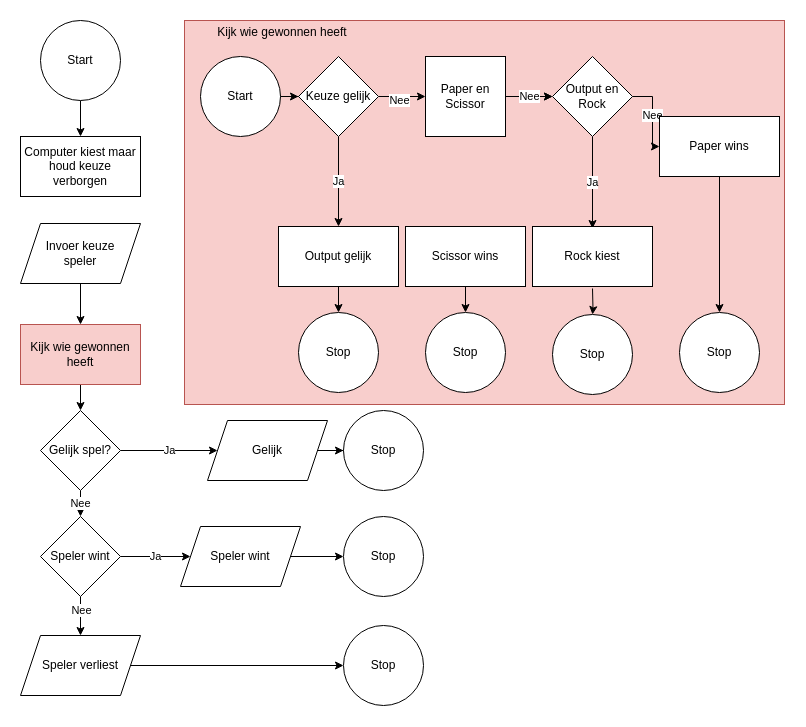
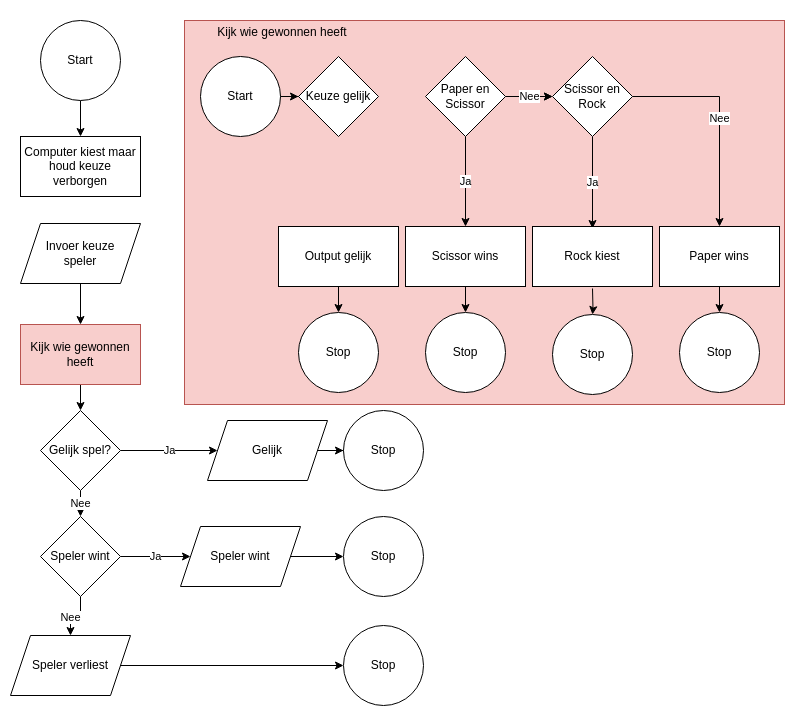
  <mxCell id="0" />
  <mxCell id="1" parent="0" />
  <mxCell id="2" value="" style="edgeStyle=orthogonalEdgeStyle;rounded=0;orthogonalLoop=1;jettySize=auto;html=1;" edge="1" parent="1" source="3" target="4"><mxGeometry relative="1" as="geometry" /></mxCell>
  <mxCell id="3" value="Start" style="ellipse;whiteSpace=wrap;html=1;aspect=fixed;" vertex="1" parent="1"><mxGeometry x="40" y="20" width="80" height="80" as="geometry" /></mxCell>
  <mxCell id="4" value="Computer kiest maar houd keuze verborgen" style="whiteSpace=wrap;html=1;" vertex="1" parent="1"><mxGeometry x="20" y="136" width="120" height="60" as="geometry" /></mxCell>
  <mxCell id="5" value="" style="edgeStyle=orthogonalEdgeStyle;rounded=0;orthogonalLoop=1;jettySize=auto;html=1;" edge="1" parent="1" source="6" target="8"><mxGeometry relative="1" as="geometry" /></mxCell>
  <mxCell id="6" value="Invoer keuze&lt;br&gt;speler" style="shape=parallelogram;perimeter=parallelogramPerimeter;whiteSpace=wrap;html=1;fixedSize=1;" vertex="1" parent="1"><mxGeometry x="20" y="223" width="120" height="60" as="geometry" /></mxCell>
  <mxCell id="7" value="" style="edgeStyle=orthogonalEdgeStyle;rounded=0;orthogonalLoop=1;jettySize=auto;html=1;" edge="1" parent="1" source="8" target="13"><mxGeometry relative="1" as="geometry" /></mxCell>
  <mxCell id="8" value="Kijk wie gewonnen heeft" style="whiteSpace=wrap;html=1;fillColor=#f8cecc;strokeColor=#b85450;" vertex="1" parent="1"><mxGeometry x="20" y="324" width="120" height="60" as="geometry" /></mxCell>
  <mxCell id="9" value="" style="rounded=0;whiteSpace=wrap;html=1;fillColor=#f8cecc;strokeColor=#b85450;" vertex="1" parent="1"><mxGeometry x="184" y="20" width="600" height="384" as="geometry" /></mxCell>
  <mxCell id="10" value="Kijk wie gewonnen heeft" style="text;html=1;strokeColor=none;fillColor=none;align=center;verticalAlign=middle;whiteSpace=wrap;rounded=0;" vertex="1" parent="1"><mxGeometry x="208" y="22" width="148" height="20" as="geometry" /></mxCell>
  <mxCell id="11" value="Ja" style="edgeStyle=orthogonalEdgeStyle;rounded=0;orthogonalLoop=1;jettySize=auto;html=1;" edge="1" parent="1" source="13" target="19"><mxGeometry relative="1" as="geometry" /></mxCell>
  <mxCell id="12" value="Nee" style="edgeStyle=orthogonalEdgeStyle;rounded=0;orthogonalLoop=1;jettySize=auto;html=1;" edge="1" parent="1" source="13" target="17"><mxGeometry relative="1" as="geometry" /></mxCell>
  <mxCell id="13" value="Gelijk spel?" style="rhombus;whiteSpace=wrap;html=1;" vertex="1" parent="1"><mxGeometry x="40" y="410" width="80" height="80" as="geometry" /></mxCell>
  <mxCell id="14" value="Ja" style="edgeStyle=orthogonalEdgeStyle;rounded=0;orthogonalLoop=1;jettySize=auto;html=1;" edge="1" parent="1" source="17" target="22"><mxGeometry relative="1" as="geometry" /></mxCell>
  <mxCell id="15" value="" style="edgeStyle=orthogonalEdgeStyle;rounded=0;orthogonalLoop=1;jettySize=auto;html=1;" edge="1" parent="1" source="17" target="25"><mxGeometry relative="1" as="geometry" /></mxCell>
  <mxCell id="16" value="Nee" style="edgeLabel;html=1;align=center;verticalAlign=middle;resizable=0;points=[];" vertex="1" connectable="0" parent="15"><mxGeometry x="0.024" y="6" relative="1" as="geometry"><mxPoint x="-6" y="-6" as="offset" /></mxGeometry></mxCell>
  <mxCell id="17" value="Speler wint" style="rhombus;whiteSpace=wrap;html=1;" vertex="1" parent="1"><mxGeometry x="40" y="516" width="80" height="80" as="geometry" /></mxCell>
  <mxCell id="18" value="" style="edgeStyle=orthogonalEdgeStyle;rounded=0;orthogonalLoop=1;jettySize=auto;html=1;" edge="1" parent="1" source="19" target="20"><mxGeometry relative="1" as="geometry" /></mxCell>
  <mxCell id="19" value="Gelijk" style="shape=parallelogram;perimeter=parallelogramPerimeter;whiteSpace=wrap;html=1;fixedSize=1;" vertex="1" parent="1"><mxGeometry x="207" y="420" width="120" height="60" as="geometry" /></mxCell>
  <mxCell id="20" value="Stop" style="ellipse;whiteSpace=wrap;html=1;aspect=fixed;" vertex="1" parent="1"><mxGeometry x="343" y="410" width="80" height="80" as="geometry" /></mxCell>
  <mxCell id="21" value="" style="edgeStyle=orthogonalEdgeStyle;rounded=0;orthogonalLoop=1;jettySize=auto;html=1;" edge="1" parent="1" source="22" target="23"><mxGeometry relative="1" as="geometry" /></mxCell>
  <mxCell id="22" value="Speler wint" style="shape=parallelogram;perimeter=parallelogramPerimeter;whiteSpace=wrap;html=1;fixedSize=1;" vertex="1" parent="1"><mxGeometry x="180" y="526" width="120" height="60" as="geometry" /></mxCell>
  <mxCell id="23" value="Stop" style="ellipse;whiteSpace=wrap;html=1;aspect=fixed;" vertex="1" parent="1"><mxGeometry x="343" y="516" width="80" height="80" as="geometry" /></mxCell>
  <mxCell id="24" style="edgeStyle=orthogonalEdgeStyle;rounded=0;orthogonalLoop=1;jettySize=auto;html=1;entryX=0;entryY=0.5;entryDx=0;entryDy=0;" edge="1" parent="1" source="25" target="26"><mxGeometry relative="1" as="geometry" /></mxCell>
- <mxCell id="25" value="Speler verliest" style="shape=parallelogram;perimeter=parallelogramPerimeter;whiteSpace=wrap;html=1;fixedSize=1;" vertex="1" parent="1"><mxGeometry x="20" y="635" width="120" height="60" as="geometry" /></mxCell>
+ <mxCell id="25" value="Speler verliest" style="shape=parallelogram;perimeter=parallelogramPerimeter;whiteSpace=wrap;html=1;fixedSize=1;" vertex="1" parent="1"><mxGeometry x="10" y="635" width="120" height="60" as="geometry" /></mxCell>
  <mxCell id="26" value="Stop" style="ellipse;whiteSpace=wrap;html=1;aspect=fixed;" vertex="1" parent="1"><mxGeometry x="343" y="625" width="80" height="80" as="geometry" /></mxCell>
  <mxCell id="27" value="" style="edgeStyle=orthogonalEdgeStyle;rounded=0;orthogonalLoop=1;jettySize=auto;html=1;" edge="1" parent="1" source="28" target="33"><mxGeometry relative="1" as="geometry" /></mxCell>
  <mxCell id="28" value="Start" style="ellipse;whiteSpace=wrap;html=1;aspect=fixed;" vertex="1" parent="1"><mxGeometry x="200" y="56" width="80" height="80" as="geometry" /></mxCell>
  <mxCell id="29" value="Stop" style="ellipse;whiteSpace=wrap;html=1;aspect=fixed;" vertex="1" parent="1"><mxGeometry x="298" y="312" width="80" height="80" as="geometry" /></mxCell>
- <mxCell id="30" value="Ja" style="edgeStyle=orthogonalEdgeStyle;rounded=0;orthogonalLoop=1;jettySize=auto;html=1;" edge="1" parent="1" source="33" target="35"><mxGeometry relative="1" as="geometry" /></mxCell>
- <mxCell id="31" value="" style="edgeStyle=orthogonalEdgeStyle;rounded=0;orthogonalLoop=1;jettySize=auto;html=1;" edge="1" parent="1" source="33" target="39"><mxGeometry relative="1" as="geometry" /></mxCell>
- <mxCell id="32" value="Nee" style="edgeLabel;html=1;align=center;verticalAlign=middle;resizable=0;points=[];" vertex="1" connectable="0" parent="31"><mxGeometry x="-0.149" y="-3" relative="1" as="geometry"><mxPoint as="offset" /></mxGeometry></mxCell>
  <mxCell id="33" value="Keuze gelijk" style="rhombus;whiteSpace=wrap;html=1;" vertex="1" parent="1"><mxGeometry x="298" y="56" width="80" height="80" as="geometry" /></mxCell>
  <mxCell id="34" value="" style="edgeStyle=orthogonalEdgeStyle;rounded=0;orthogonalLoop=1;jettySize=auto;html=1;" edge="1" parent="1" source="35" target="29"><mxGeometry relative="1" as="geometry" /></mxCell>
  <mxCell id="35" value="Output gelijk" style="whiteSpace=wrap;html=1;" vertex="1" parent="1"><mxGeometry x="278" y="226" width="120" height="60" as="geometry" /></mxCell>
+ <mxCell id="36" value="Ja" style="edgeStyle=orthogonalEdgeStyle;rounded=0;orthogonalLoop=1;jettySize=auto;html=1;" edge="1" parent="1" source="39" target="41"><mxGeometry relative="1" as="geometry" /></mxCell>
  <mxCell id="37" value="" style="edgeStyle=orthogonalEdgeStyle;rounded=0;orthogonalLoop=1;jettySize=auto;html=1;" edge="1" parent="1" source="39" target="45"><mxGeometry relative="1" as="geometry" /></mxCell>
  <mxCell id="38" value="Nee" style="edgeStyle=orthogonalEdgeStyle;rounded=0;orthogonalLoop=1;jettySize=auto;html=1;" edge="1" parent="1" source="39" target="45"><mxGeometry relative="1" as="geometry" /></mxCell>
- <mxCell id="39" value="Paper en Scissor" style="whiteSpace=wrap;html=1;rounded=0;" vertex="1" parent="1"><mxGeometry x="425" y="56" width="80" height="80" as="geometry" /></mxCell>
+ <mxCell id="39" value="Paper en Scissor" style="rhombus;whiteSpace=wrap;html=1;" vertex="1" parent="1"><mxGeometry x="425" y="56" width="80" height="80" as="geometry" /></mxCell>
  <mxCell id="40" value="" style="edgeStyle=orthogonalEdgeStyle;rounded=0;orthogonalLoop=1;jettySize=auto;html=1;" edge="1" parent="1" source="41" target="42"><mxGeometry relative="1" as="geometry" /></mxCell>
  <mxCell id="41" value="Scissor wins" style="whiteSpace=wrap;html=1;" vertex="1" parent="1"><mxGeometry x="405" y="226" width="120" height="60" as="geometry" /></mxCell>
  <mxCell id="42" value="Stop" style="ellipse;whiteSpace=wrap;html=1;aspect=fixed;" vertex="1" parent="1"><mxGeometry x="425" y="312" width="80" height="80" as="geometry" /></mxCell>
  <mxCell id="43" value="Ja" style="edgeStyle=orthogonalEdgeStyle;rounded=0;orthogonalLoop=1;jettySize=auto;html=1;" edge="1" parent="1" source="45"><mxGeometry relative="1" as="geometry"><mxPoint x="592" y="228" as="targetPoint" /></mxGeometry></mxCell>
  <mxCell id="44" value="Nee" style="edgeStyle=orthogonalEdgeStyle;rounded=0;orthogonalLoop=1;jettySize=auto;html=1;" edge="1" parent="1" source="45" target="50"><mxGeometry relative="1" as="geometry" /></mxCell>
- <mxCell id="45" value="Output en Rock" style="rhombus;whiteSpace=wrap;html=1;" vertex="1" parent="1"><mxGeometry x="552" y="56" width="80" height="80" as="geometry" /></mxCell>
+ <mxCell id="45" value="Scissor en Rock" style="rhombus;whiteSpace=wrap;html=1;" vertex="1" parent="1"><mxGeometry x="552" y="56" width="80" height="80" as="geometry" /></mxCell>
  <mxCell id="46" value="" style="edgeStyle=orthogonalEdgeStyle;rounded=0;orthogonalLoop=1;jettySize=auto;html=1;" edge="1" parent="1" target="47"><mxGeometry relative="1" as="geometry"><mxPoint x="592" y="288" as="sourcePoint" /></mxGeometry></mxCell>
  <mxCell id="47" value="Stop" style="ellipse;whiteSpace=wrap;html=1;aspect=fixed;" vertex="1" parent="1"><mxGeometry x="552" y="314" width="80" height="80" as="geometry" /></mxCell>
  <mxCell id="48" value="Rock kiest" style="whiteSpace=wrap;html=1;" vertex="1" parent="1"><mxGeometry x="532" y="226" width="120" height="60" as="geometry" /></mxCell>
  <mxCell id="49" value="" style="edgeStyle=orthogonalEdgeStyle;rounded=0;orthogonalLoop=1;jettySize=auto;html=1;" edge="1" parent="1" source="50" target="51"><mxGeometry relative="1" as="geometry" /></mxCell>
- <mxCell id="50" value="Paper wins" style="whiteSpace=wrap;html=1;" vertex="1" parent="1"><mxGeometry x="659" y="116" width="120" height="60" as="geometry" /></mxCell>
+ <mxCell id="50" value="Paper wins" style="whiteSpace=wrap;html=1;" vertex="1" parent="1"><mxGeometry x="659" y="226" width="120" height="60" as="geometry" /></mxCell>
  <mxCell id="51" value="Stop" style="ellipse;whiteSpace=wrap;html=1;aspect=fixed;" vertex="1" parent="1"><mxGeometry x="679" y="312" width="80" height="80" as="geometry" /></mxCell>
